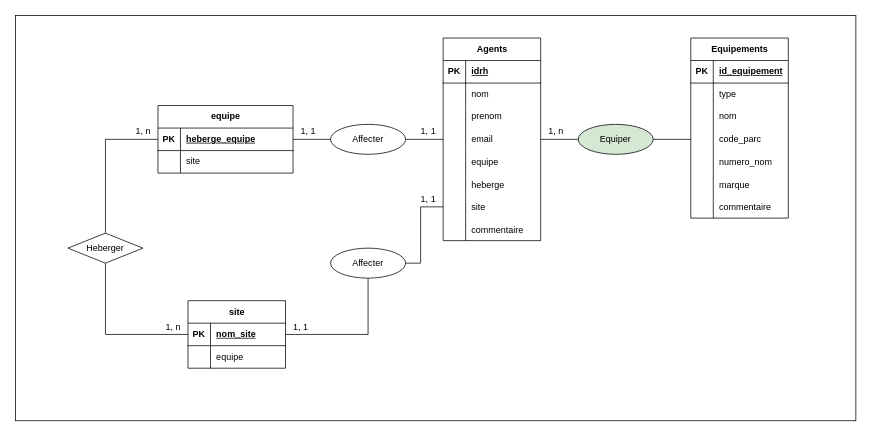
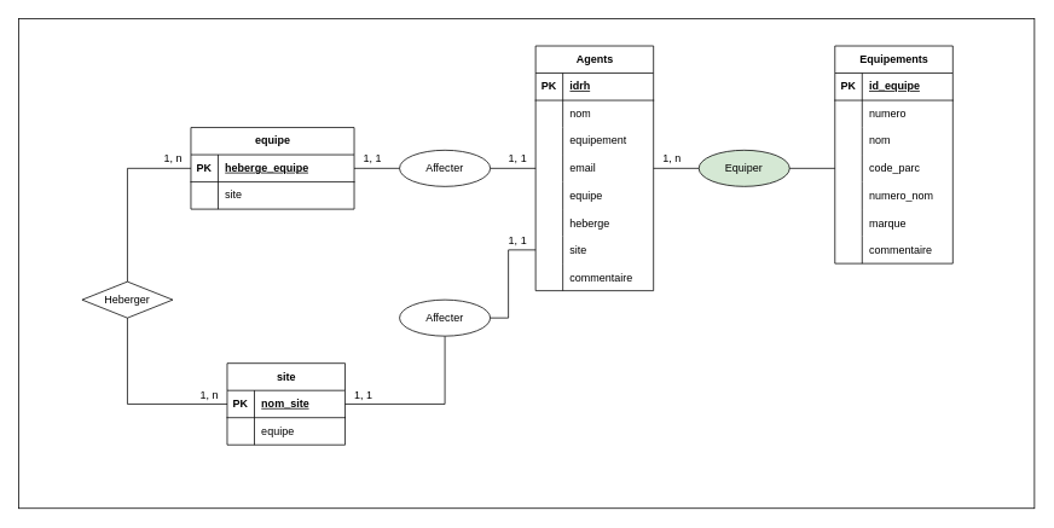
  <mxCell id="0" />
  <mxCell id="1" parent="0" />
  <mxCell id="2" value="" style="rounded=0;whiteSpace=wrap;html=1;" vertex="1" parent="1"><mxGeometry x="20" width="1120" height="540" as="geometry" y="20" /></mxCell>
  <mxCell id="3" value="Agents" style="shape=table;startSize=30;container=1;collapsible=1;childLayout=tableLayout;fixedRows=1;rowLines=0;fontStyle=1;align=center;resizeLast=1;html=1;" vertex="1" parent="1"><mxGeometry x="590" y="50" width="130" height="270" as="geometry"><mxRectangle x="150" y="70" width="70" height="30" as="alternateBounds" /></mxGeometry></mxCell>
  <mxCell id="4" value="" style="shape=tableRow;horizontal=0;startSize=0;swimlaneHead=0;swimlaneBody=0;fillColor=none;collapsible=0;dropTarget=0;points=[[0,0.5],[1,0.5]];portConstraint=eastwest;top=0;left=0;right=0;bottom=1;" vertex="1" parent="3"><mxGeometry y="30" width="130" height="30" as="geometry" /></mxCell>
  <mxCell id="5" value="PK" style="shape=partialRectangle;connectable=0;fillColor=none;top=0;left=0;bottom=0;right=0;fontStyle=1;overflow=hidden;whiteSpace=wrap;html=1;" vertex="1" parent="4"><mxGeometry width="30" height="30" as="geometry"><mxRectangle width="30" height="30" as="alternateBounds" /></mxGeometry></mxCell>
  <mxCell id="6" value="idrh" style="shape=partialRectangle;connectable=0;fillColor=none;top=0;left=0;bottom=0;right=0;align=left;spacingLeft=6;fontStyle=5;overflow=hidden;whiteSpace=wrap;html=1;" vertex="1" parent="4"><mxGeometry x="30" width="100" height="30" as="geometry"><mxRectangle width="100" height="30" as="alternateBounds" /></mxGeometry></mxCell>
  <mxCell id="7" value="" style="shape=tableRow;horizontal=0;startSize=0;swimlaneHead=0;swimlaneBody=0;fillColor=none;collapsible=0;dropTarget=0;points=[[0,0.5],[1,0.5]];portConstraint=eastwest;top=0;left=0;right=0;bottom=0;" vertex="1" parent="3"><mxGeometry y="60" width="130" height="30" as="geometry" /></mxCell>
  <mxCell id="8" value="" style="shape=partialRectangle;connectable=0;fillColor=none;top=0;left=0;bottom=0;right=0;editable=1;overflow=hidden;whiteSpace=wrap;html=1;" vertex="1" parent="7"><mxGeometry width="30" height="30" as="geometry"><mxRectangle width="30" height="30" as="alternateBounds" /></mxGeometry></mxCell>
  <mxCell id="9" value="nom" style="shape=partialRectangle;connectable=0;fillColor=none;top=0;left=0;bottom=0;right=0;align=left;spacingLeft=6;overflow=hidden;whiteSpace=wrap;html=1;" vertex="1" parent="7"><mxGeometry x="30" width="100" height="30" as="geometry"><mxRectangle width="100" height="30" as="alternateBounds" /></mxGeometry></mxCell>
  <mxCell id="10" value="" style="shape=tableRow;horizontal=0;startSize=0;swimlaneHead=0;swimlaneBody=0;fillColor=none;collapsible=0;dropTarget=0;points=[[0,0.5],[1,0.5]];portConstraint=eastwest;top=0;left=0;right=0;bottom=0;" vertex="1" parent="3"><mxGeometry y="90" width="130" height="30" as="geometry" /></mxCell>
  <mxCell id="11" value="" style="shape=partialRectangle;connectable=0;fillColor=none;top=0;left=0;bottom=0;right=0;editable=1;overflow=hidden;whiteSpace=wrap;html=1;" vertex="1" parent="10"><mxGeometry width="30" height="30" as="geometry"><mxRectangle width="30" height="30" as="alternateBounds" /></mxGeometry></mxCell>
- <mxCell id="12" value="prenom" style="shape=partialRectangle;connectable=0;fillColor=none;top=0;left=0;bottom=0;right=0;align=left;spacingLeft=6;overflow=hidden;whiteSpace=wrap;html=1;" vertex="1" parent="10"><mxGeometry x="30" width="100" height="30" as="geometry"><mxRectangle width="100" height="30" as="alternateBounds" /></mxGeometry></mxCell>
+ <mxCell id="12" value="equipement" style="shape=partialRectangle;connectable=0;fillColor=none;top=0;left=0;bottom=0;right=0;align=left;spacingLeft=6;overflow=hidden;whiteSpace=wrap;html=1;" vertex="1" parent="10"><mxGeometry x="30" width="100" height="30" as="geometry"><mxRectangle width="100" height="30" as="alternateBounds" /></mxGeometry></mxCell>
  <mxCell id="13" value="" style="shape=tableRow;horizontal=0;startSize=0;swimlaneHead=0;swimlaneBody=0;fillColor=none;collapsible=0;dropTarget=0;points=[[0,0.5],[1,0.5]];portConstraint=eastwest;top=0;left=0;right=0;bottom=0;" vertex="1" parent="3"><mxGeometry y="120" width="130" height="30" as="geometry" /></mxCell>
  <mxCell id="14" value="" style="shape=partialRectangle;connectable=0;fillColor=none;top=0;left=0;bottom=0;right=0;editable=1;overflow=hidden;whiteSpace=wrap;html=1;" vertex="1" parent="13"><mxGeometry width="30" height="30" as="geometry"><mxRectangle width="30" height="30" as="alternateBounds" /></mxGeometry></mxCell>
  <mxCell id="15" value="email" style="shape=partialRectangle;connectable=0;fillColor=none;top=0;left=0;bottom=0;right=0;align=left;spacingLeft=6;overflow=hidden;whiteSpace=wrap;html=1;" vertex="1" parent="13"><mxGeometry x="30" width="100" height="30" as="geometry"><mxRectangle width="100" height="30" as="alternateBounds" /></mxGeometry></mxCell>
  <mxCell id="16" value="" style="shape=tableRow;horizontal=0;startSize=0;swimlaneHead=0;swimlaneBody=0;fillColor=none;collapsible=0;dropTarget=0;points=[[0,0.5],[1,0.5]];portConstraint=eastwest;top=0;left=0;right=0;bottom=0;" vertex="1" parent="3"><mxGeometry y="150" width="130" height="30" as="geometry" /></mxCell>
  <mxCell id="17" value="" style="shape=partialRectangle;connectable=0;fillColor=none;top=0;left=0;bottom=0;right=0;editable=1;overflow=hidden;" vertex="1" parent="16"><mxGeometry width="30" height="30" as="geometry"><mxRectangle width="30" height="30" as="alternateBounds" /></mxGeometry></mxCell>
  <mxCell id="18" value="equipe" style="shape=partialRectangle;connectable=0;fillColor=none;top=0;left=0;bottom=0;right=0;align=left;spacingLeft=6;overflow=hidden;" vertex="1" parent="16"><mxGeometry x="30" width="100" height="30" as="geometry"><mxRectangle width="100" height="30" as="alternateBounds" /></mxGeometry></mxCell>
  <mxCell id="19" value="" style="shape=tableRow;horizontal=0;startSize=0;swimlaneHead=0;swimlaneBody=0;fillColor=none;collapsible=0;dropTarget=0;points=[[0,0.5],[1,0.5]];portConstraint=eastwest;top=0;left=0;right=0;bottom=0;" vertex="1" parent="3"><mxGeometry y="180" width="130" height="30" as="geometry" /></mxCell>
  <mxCell id="20" value="" style="shape=partialRectangle;connectable=0;fillColor=none;top=0;left=0;bottom=0;right=0;editable=1;overflow=hidden;" vertex="1" parent="19"><mxGeometry width="30" height="30" as="geometry"><mxRectangle width="30" height="30" as="alternateBounds" /></mxGeometry></mxCell>
  <mxCell id="21" value="heberge" style="shape=partialRectangle;connectable=0;fillColor=none;top=0;left=0;bottom=0;right=0;align=left;spacingLeft=6;overflow=hidden;" vertex="1" parent="19"><mxGeometry x="30" width="100" height="30" as="geometry"><mxRectangle width="100" height="30" as="alternateBounds" /></mxGeometry></mxCell>
  <mxCell id="22" value="" style="shape=tableRow;horizontal=0;startSize=0;swimlaneHead=0;swimlaneBody=0;fillColor=none;collapsible=0;dropTarget=0;points=[[0,0.5],[1,0.5]];portConstraint=eastwest;top=0;left=0;right=0;bottom=0;" vertex="1" parent="3"><mxGeometry y="210" width="130" height="30" as="geometry" /></mxCell>
  <mxCell id="23" value="" style="shape=partialRectangle;connectable=0;fillColor=none;top=0;left=0;bottom=0;right=0;editable=1;overflow=hidden;" vertex="1" parent="22"><mxGeometry width="30" height="30" as="geometry"><mxRectangle width="30" height="30" as="alternateBounds" /></mxGeometry></mxCell>
  <mxCell id="24" value="site" style="shape=partialRectangle;connectable=0;fillColor=none;top=0;left=0;bottom=0;right=0;align=left;spacingLeft=6;overflow=hidden;" vertex="1" parent="22"><mxGeometry x="30" width="100" height="30" as="geometry"><mxRectangle width="100" height="30" as="alternateBounds" /></mxGeometry></mxCell>
  <mxCell id="25" value="" style="shape=tableRow;horizontal=0;startSize=0;swimlaneHead=0;swimlaneBody=0;fillColor=none;collapsible=0;dropTarget=0;points=[[0,0.5],[1,0.5]];portConstraint=eastwest;top=0;left=0;right=0;bottom=0;" vertex="1" parent="3"><mxGeometry y="240" width="130" height="30" as="geometry" /></mxCell>
  <mxCell id="26" value="" style="shape=partialRectangle;connectable=0;fillColor=none;top=0;left=0;bottom=0;right=0;editable=1;overflow=hidden;" vertex="1" parent="25"><mxGeometry width="30" height="30" as="geometry"><mxRectangle width="30" height="30" as="alternateBounds" /></mxGeometry></mxCell>
  <mxCell id="27" value="commentaire" style="shape=partialRectangle;connectable=0;fillColor=none;top=0;left=0;bottom=0;right=0;align=left;spacingLeft=6;overflow=hidden;" vertex="1" parent="25"><mxGeometry x="30" width="100" height="30" as="geometry"><mxRectangle width="100" height="30" as="alternateBounds" /></mxGeometry></mxCell>
  <mxCell id="28" value="Equipements" style="shape=table;startSize=30;container=1;collapsible=1;childLayout=tableLayout;fixedRows=1;rowLines=0;fontStyle=1;align=center;resizeLast=1;html=1;" vertex="1" parent="1"><mxGeometry x="920" y="50" width="130" height="240" as="geometry" /></mxCell>
  <mxCell id="29" value="" style="shape=tableRow;horizontal=0;startSize=0;swimlaneHead=0;swimlaneBody=0;fillColor=none;collapsible=0;dropTarget=0;points=[[0,0.5],[1,0.5]];portConstraint=eastwest;top=0;left=0;right=0;bottom=1;" vertex="1" parent="28"><mxGeometry y="30" width="130" height="30" as="geometry" /></mxCell>
  <mxCell id="30" value="PK" style="shape=partialRectangle;connectable=0;fillColor=none;top=0;left=0;bottom=0;right=0;fontStyle=1;overflow=hidden;whiteSpace=wrap;html=1;" vertex="1" parent="29"><mxGeometry width="30" height="30" as="geometry"><mxRectangle width="30" height="30" as="alternateBounds" /></mxGeometry></mxCell>
- <mxCell id="31" value="id_equipement" style="shape=partialRectangle;connectable=0;fillColor=none;top=0;left=0;bottom=0;right=0;align=left;spacingLeft=6;fontStyle=5;overflow=hidden;whiteSpace=wrap;html=1;" vertex="1" parent="29"><mxGeometry x="30" width="100" height="30" as="geometry"><mxRectangle width="100" height="30" as="alternateBounds" /></mxGeometry></mxCell>
+ <mxCell id="31" value="id_equipe" style="shape=partialRectangle;connectable=0;fillColor=none;top=0;left=0;bottom=0;right=0;align=left;spacingLeft=6;fontStyle=5;overflow=hidden;whiteSpace=wrap;html=1;" vertex="1" parent="29"><mxGeometry x="30" width="100" height="30" as="geometry"><mxRectangle width="100" height="30" as="alternateBounds" /></mxGeometry></mxCell>
  <mxCell id="32" value="" style="shape=tableRow;horizontal=0;startSize=0;swimlaneHead=0;swimlaneBody=0;fillColor=none;collapsible=0;dropTarget=0;points=[[0,0.5],[1,0.5]];portConstraint=eastwest;top=0;left=0;right=0;bottom=0;" vertex="1" parent="28"><mxGeometry y="60" width="130" height="30" as="geometry" /></mxCell>
  <mxCell id="33" value="" style="shape=partialRectangle;connectable=0;fillColor=none;top=0;left=0;bottom=0;right=0;editable=1;overflow=hidden;whiteSpace=wrap;html=1;" vertex="1" parent="32"><mxGeometry width="30" height="30" as="geometry"><mxRectangle width="30" height="30" as="alternateBounds" /></mxGeometry></mxCell>
- <mxCell id="34" value="type" style="shape=partialRectangle;connectable=0;fillColor=none;top=0;left=0;bottom=0;right=0;align=left;spacingLeft=6;overflow=hidden;whiteSpace=wrap;html=1;" vertex="1" parent="32"><mxGeometry x="30" width="100" height="30" as="geometry"><mxRectangle width="100" height="30" as="alternateBounds" /></mxGeometry></mxCell>
+ <mxCell id="34" value="numero" style="shape=partialRectangle;connectable=0;fillColor=none;top=0;left=0;bottom=0;right=0;align=left;spacingLeft=6;overflow=hidden;whiteSpace=wrap;html=1;" vertex="1" parent="32"><mxGeometry x="30" width="100" height="30" as="geometry"><mxRectangle width="100" height="30" as="alternateBounds" /></mxGeometry></mxCell>
  <mxCell id="35" value="" style="shape=tableRow;horizontal=0;startSize=0;swimlaneHead=0;swimlaneBody=0;fillColor=none;collapsible=0;dropTarget=0;points=[[0,0.5],[1,0.5]];portConstraint=eastwest;top=0;left=0;right=0;bottom=0;" vertex="1" parent="28"><mxGeometry y="90" width="130" height="30" as="geometry" /></mxCell>
  <mxCell id="36" value="" style="shape=partialRectangle;connectable=0;fillColor=none;top=0;left=0;bottom=0;right=0;editable=1;overflow=hidden;whiteSpace=wrap;html=1;" vertex="1" parent="35"><mxGeometry width="30" height="30" as="geometry"><mxRectangle width="30" height="30" as="alternateBounds" /></mxGeometry></mxCell>
  <mxCell id="37" value="nom" style="shape=partialRectangle;connectable=0;fillColor=none;top=0;left=0;bottom=0;right=0;align=left;spacingLeft=6;overflow=hidden;whiteSpace=wrap;html=1;" vertex="1" parent="35"><mxGeometry x="30" width="100" height="30" as="geometry"><mxRectangle width="100" height="30" as="alternateBounds" /></mxGeometry></mxCell>
  <mxCell id="38" value="" style="shape=tableRow;horizontal=0;startSize=0;swimlaneHead=0;swimlaneBody=0;fillColor=none;collapsible=0;dropTarget=0;points=[[0,0.5],[1,0.5]];portConstraint=eastwest;top=0;left=0;right=0;bottom=0;" vertex="1" parent="28"><mxGeometry y="120" width="130" height="30" as="geometry" /></mxCell>
  <mxCell id="39" value="" style="shape=partialRectangle;connectable=0;fillColor=none;top=0;left=0;bottom=0;right=0;editable=1;overflow=hidden;whiteSpace=wrap;html=1;" vertex="1" parent="38"><mxGeometry width="30" height="30" as="geometry"><mxRectangle width="30" height="30" as="alternateBounds" /></mxGeometry></mxCell>
  <mxCell id="40" value="code_parc" style="shape=partialRectangle;connectable=0;fillColor=none;top=0;left=0;bottom=0;right=0;align=left;spacingLeft=6;overflow=hidden;whiteSpace=wrap;html=1;" vertex="1" parent="38"><mxGeometry x="30" width="100" height="30" as="geometry"><mxRectangle width="100" height="30" as="alternateBounds" /></mxGeometry></mxCell>
  <mxCell id="41" value="" style="shape=tableRow;horizontal=0;startSize=0;swimlaneHead=0;swimlaneBody=0;fillColor=none;collapsible=0;dropTarget=0;points=[[0,0.5],[1,0.5]];portConstraint=eastwest;top=0;left=0;right=0;bottom=0;" vertex="1" parent="28"><mxGeometry y="150" width="130" height="30" as="geometry" /></mxCell>
  <mxCell id="42" value="" style="shape=partialRectangle;connectable=0;fillColor=none;top=0;left=0;bottom=0;right=0;editable=1;overflow=hidden;" vertex="1" parent="41"><mxGeometry width="30" height="30" as="geometry"><mxRectangle width="30" height="30" as="alternateBounds" /></mxGeometry></mxCell>
  <mxCell id="43" value="numero_nom" style="shape=partialRectangle;connectable=0;fillColor=none;top=0;left=0;bottom=0;right=0;align=left;spacingLeft=6;overflow=hidden;" vertex="1" parent="41"><mxGeometry x="30" width="100" height="30" as="geometry"><mxRectangle width="100" height="30" as="alternateBounds" /></mxGeometry></mxCell>
  <mxCell id="44" value="" style="shape=tableRow;horizontal=0;startSize=0;swimlaneHead=0;swimlaneBody=0;fillColor=none;collapsible=0;dropTarget=0;points=[[0,0.5],[1,0.5]];portConstraint=eastwest;top=0;left=0;right=0;bottom=0;" vertex="1" parent="28"><mxGeometry y="180" width="130" height="30" as="geometry" /></mxCell>
  <mxCell id="45" value="" style="shape=partialRectangle;connectable=0;fillColor=none;top=0;left=0;bottom=0;right=0;editable=1;overflow=hidden;" vertex="1" parent="44"><mxGeometry width="30" height="30" as="geometry"><mxRectangle width="30" height="30" as="alternateBounds" /></mxGeometry></mxCell>
  <mxCell id="46" value="marque" style="shape=partialRectangle;connectable=0;fillColor=none;top=0;left=0;bottom=0;right=0;align=left;spacingLeft=6;overflow=hidden;" vertex="1" parent="44"><mxGeometry x="30" width="100" height="30" as="geometry"><mxRectangle width="100" height="30" as="alternateBounds" /></mxGeometry></mxCell>
  <mxCell id="47" value="" style="shape=tableRow;horizontal=0;startSize=0;swimlaneHead=0;swimlaneBody=0;fillColor=none;collapsible=0;dropTarget=0;points=[[0,0.5],[1,0.5]];portConstraint=eastwest;top=0;left=0;right=0;bottom=0;" vertex="1" parent="28"><mxGeometry y="210" width="130" height="30" as="geometry" /></mxCell>
  <mxCell id="48" value="" style="shape=partialRectangle;connectable=0;fillColor=none;top=0;left=0;bottom=0;right=0;editable=1;overflow=hidden;" vertex="1" parent="47"><mxGeometry width="30" height="30" as="geometry"><mxRectangle width="30" height="30" as="alternateBounds" /></mxGeometry></mxCell>
  <mxCell id="49" value="commentaire" style="shape=partialRectangle;connectable=0;fillColor=none;top=0;left=0;bottom=0;right=0;align=left;spacingLeft=6;overflow=hidden;" vertex="1" parent="47"><mxGeometry x="30" width="100" height="30" as="geometry"><mxRectangle width="100" height="30" as="alternateBounds" /></mxGeometry></mxCell>
  <mxCell id="50" value="site" style="shape=table;startSize=30;container=1;collapsible=1;childLayout=tableLayout;fixedRows=1;rowLines=0;fontStyle=1;align=center;resizeLast=1;html=1;" vertex="1" parent="1"><mxGeometry y="400" width="130" height="90" as="geometry" x="250" /></mxCell>
  <mxCell id="51" value="" style="shape=tableRow;horizontal=0;startSize=0;swimlaneHead=0;swimlaneBody=0;fillColor=none;collapsible=0;dropTarget=0;points=[[0,0.5],[1,0.5]];portConstraint=eastwest;top=0;left=0;right=0;bottom=1;" vertex="1" parent="50"><mxGeometry y="30" width="130" height="30" as="geometry" /></mxCell>
  <mxCell id="52" value="PK" style="shape=partialRectangle;connectable=0;fillColor=none;top=0;left=0;bottom=0;right=0;fontStyle=1;overflow=hidden;whiteSpace=wrap;html=1;" vertex="1" parent="51"><mxGeometry width="30" height="30" as="geometry"><mxRectangle width="30" height="30" as="alternateBounds" /></mxGeometry></mxCell>
  <mxCell id="53" value="nom_site" style="shape=partialRectangle;connectable=0;fillColor=none;top=0;left=0;bottom=0;right=0;align=left;spacingLeft=6;fontStyle=5;overflow=hidden;whiteSpace=wrap;html=1;" vertex="1" parent="51"><mxGeometry x="30" width="100" height="30" as="geometry"><mxRectangle width="100" height="30" as="alternateBounds" /></mxGeometry></mxCell>
  <mxCell id="54" value="" style="shape=tableRow;horizontal=0;startSize=0;swimlaneHead=0;swimlaneBody=0;fillColor=none;collapsible=0;dropTarget=0;points=[[0,0.5],[1,0.5]];portConstraint=eastwest;top=0;left=0;right=0;bottom=0;" vertex="1" parent="50"><mxGeometry y="60" width="130" height="30" as="geometry" /></mxCell>
  <mxCell id="55" value="" style="shape=partialRectangle;connectable=0;fillColor=none;top=0;left=0;bottom=0;right=0;editable=1;overflow=hidden;whiteSpace=wrap;html=1;" vertex="1" parent="54"><mxGeometry width="30" height="30" as="geometry"><mxRectangle width="30" height="30" as="alternateBounds" /></mxGeometry></mxCell>
  <mxCell id="56" value="equipe" style="shape=partialRectangle;connectable=0;fillColor=none;top=0;left=0;bottom=0;right=0;align=left;spacingLeft=6;overflow=hidden;whiteSpace=wrap;html=1;" vertex="1" parent="54"><mxGeometry x="30" width="100" height="30" as="geometry"><mxRectangle width="100" height="30" as="alternateBounds" /></mxGeometry></mxCell>
  <mxCell id="57" value="equipe" style="shape=table;startSize=30;container=1;collapsible=1;childLayout=tableLayout;fixedRows=1;rowLines=0;fontStyle=1;align=center;resizeLast=1;html=1;" vertex="1" parent="1"><mxGeometry x="210" y="140" width="180" height="90" as="geometry" /></mxCell>
  <mxCell id="58" value="" style="shape=tableRow;horizontal=0;startSize=0;swimlaneHead=0;swimlaneBody=0;fillColor=none;collapsible=0;dropTarget=0;points=[[0,0.5],[1,0.5]];portConstraint=eastwest;top=0;left=0;right=0;bottom=1;" vertex="1" parent="57"><mxGeometry y="30" width="180" height="30" as="geometry" /></mxCell>
  <mxCell id="59" value="PK" style="shape=partialRectangle;connectable=0;fillColor=none;top=0;left=0;bottom=0;right=0;fontStyle=1;overflow=hidden;whiteSpace=wrap;html=1;" vertex="1" parent="58"><mxGeometry width="30" height="30" as="geometry"><mxRectangle width="30" height="30" as="alternateBounds" /></mxGeometry></mxCell>
  <mxCell id="60" value="heberge_equipe" style="shape=partialRectangle;connectable=0;fillColor=none;top=0;left=0;bottom=0;right=0;align=left;spacingLeft=6;fontStyle=5;overflow=hidden;whiteSpace=wrap;html=1;" vertex="1" parent="58"><mxGeometry x="30" width="150" height="30" as="geometry"><mxRectangle width="150" height="30" as="alternateBounds" /></mxGeometry></mxCell>
  <mxCell id="61" value="" style="shape=tableRow;horizontal=0;startSize=0;swimlaneHead=0;swimlaneBody=0;fillColor=none;collapsible=0;dropTarget=0;points=[[0,0.5],[1,0.5]];portConstraint=eastwest;top=0;left=0;right=0;bottom=0;" vertex="1" parent="57"><mxGeometry y="60" width="180" height="30" as="geometry" /></mxCell>
  <mxCell id="62" value="" style="shape=partialRectangle;connectable=0;fillColor=none;top=0;left=0;bottom=0;right=0;editable=1;overflow=hidden;whiteSpace=wrap;html=1;" vertex="1" parent="61"><mxGeometry width="30" height="30" as="geometry"><mxRectangle width="30" height="30" as="alternateBounds" /></mxGeometry></mxCell>
  <mxCell id="63" value="site" style="shape=partialRectangle;connectable=0;fillColor=none;top=0;left=0;bottom=0;right=0;align=left;spacingLeft=6;overflow=hidden;whiteSpace=wrap;html=1;" vertex="1" parent="61"><mxGeometry x="30" width="150" height="30" as="geometry"><mxRectangle width="150" height="30" as="alternateBounds" /></mxGeometry></mxCell>
  <mxCell id="64" value="Equiper" style="ellipse;whiteSpace=wrap;html=1;align=center;fillColor=#d5e8d4;" vertex="1" parent="1"><mxGeometry x="770" y="165" width="100" height="40" as="geometry" /></mxCell>
  <mxCell id="65" value="Affecter" style="ellipse;whiteSpace=wrap;html=1;align=center;" vertex="1" parent="1"><mxGeometry x="440" y="165" width="100" height="40" as="geometry" /></mxCell>
  <mxCell id="66" value="" style="endArrow=none;html=1;rounded=0;exitX=1;exitY=0.5;exitDx=0;exitDy=0;entryX=0;entryY=0.5;entryDx=0;entryDy=0;" edge="1" parent="1" source="13" target="64"><mxGeometry relative="1" as="geometry"><mxPoint x="750" y="240" as="sourcePoint" /><mxPoint x="910" y="240" as="targetPoint" /></mxGeometry></mxCell>
  <mxCell id="67" value="" style="endArrow=none;html=1;rounded=0;entryX=0;entryY=0.5;entryDx=0;entryDy=0;exitX=1;exitY=0.5;exitDx=0;exitDy=0;" edge="1" parent="1" source="64" target="38"><mxGeometry relative="1" as="geometry"><mxPoint x="890" y="160" as="sourcePoint" /><mxPoint x="900" y="184.76" as="targetPoint" /></mxGeometry></mxCell>
  <mxCell id="68" value="" style="endArrow=none;html=1;rounded=0;exitX=1;exitY=0.5;exitDx=0;exitDy=0;entryX=0;entryY=0.5;entryDx=0;entryDy=0;" edge="1" parent="1" source="65" target="13"><mxGeometry relative="1" as="geometry"><mxPoint x="540" y="179.71" as="sourcePoint" /><mxPoint x="580" y="179.71" as="targetPoint" /></mxGeometry></mxCell>
  <mxCell id="69" value="" style="endArrow=none;html=1;rounded=0;exitX=1;exitY=0.5;exitDx=0;exitDy=0;entryX=0;entryY=0.5;entryDx=0;entryDy=0;" edge="1" parent="1" source="58" target="65"><mxGeometry relative="1" as="geometry"><mxPoint x="400" y="210" as="sourcePoint" /><mxPoint x="450" y="210" as="targetPoint" /></mxGeometry></mxCell>
  <mxCell id="70" value="" style="endArrow=none;html=1;rounded=0;exitX=1;exitY=0.5;exitDx=0;exitDy=0;entryX=0.5;entryY=1;entryDx=0;entryDy=0;" edge="1" parent="1" source="51" target="75"><mxGeometry relative="1" as="geometry"><mxPoint x="390" y="300" as="sourcePoint" /><mxPoint x="490" y="300" as="targetPoint" /><Array as="points"><mxPoint x="490" y="445" /></Array></mxGeometry></mxCell>
  <mxCell id="71" value="1, 1" style="text;html=1;align=center;verticalAlign=middle;resizable=0;points=[];autosize=1;strokeColor=none;fillColor=none;" vertex="1" parent="1"><mxGeometry x="380" y="420" width="40" height="30" as="geometry" /></mxCell>
  <mxCell id="72" value="1, 1" style="text;html=1;align=center;verticalAlign=middle;resizable=0;points=[];autosize=1;strokeColor=none;fillColor=none;" vertex="1" parent="1"><mxGeometry x="390" y="160" width="40" height="30" as="geometry" /></mxCell>
  <mxCell id="73" value="1, 1" style="text;html=1;align=center;verticalAlign=middle;resizable=0;points=[];autosize=1;strokeColor=none;fillColor=none;" vertex="1" parent="1"><mxGeometry x="550" y="160" width="40" height="30" as="geometry" /></mxCell>
  <mxCell id="74" value="1, n" style="text;html=1;align=center;verticalAlign=middle;resizable=0;points=[];autosize=1;strokeColor=none;fillColor=none;" vertex="1" parent="1"><mxGeometry x="720" y="160" width="40" height="30" as="geometry" /></mxCell>
  <mxCell id="75" value="Affecter" style="ellipse;whiteSpace=wrap;html=1;align=center;" vertex="1" parent="1"><mxGeometry x="440" y="330" width="100" height="40" as="geometry" /></mxCell>
  <mxCell id="76" value="" style="endArrow=none;html=1;rounded=0;entryX=0;entryY=0.5;entryDx=0;entryDy=0;exitX=1;exitY=0.5;exitDx=0;exitDy=0;" edge="1" parent="1" source="75" target="22"><mxGeometry relative="1" as="geometry"><mxPoint x="550" y="260" as="sourcePoint" /><mxPoint x="570" y="250" as="targetPoint" /><Array as="points"><mxPoint x="560" y="350" /><mxPoint x="560" y="275" /></Array></mxGeometry></mxCell>
  <mxCell id="77" value="Heberger" style="rhombus;whiteSpace=wrap;html=1;align=center;" vertex="1" parent="1"><mxGeometry x="90" y="310" width="100" height="40" as="geometry" /></mxCell>
  <mxCell id="78" value="" style="endArrow=none;html=1;rounded=0;exitX=0;exitY=0.5;exitDx=0;exitDy=0;entryX=0.5;entryY=1;entryDx=0;entryDy=0;" edge="1" parent="1" source="51" target="77"><mxGeometry relative="1" as="geometry"><mxPoint x="40" y="430" as="sourcePoint" /><mxPoint x="160" y="420" as="targetPoint" /><Array as="points"><mxPoint x="140" y="445" /></Array></mxGeometry></mxCell>
  <mxCell id="79" value="" style="endArrow=none;html=1;rounded=0;exitX=0;exitY=0.5;exitDx=0;exitDy=0;entryX=0.5;entryY=0;entryDx=0;entryDy=0;" edge="1" parent="1" source="58" target="77"><mxGeometry relative="1" as="geometry"><mxPoint x="210" y="435" as="sourcePoint" /><mxPoint x="100" y="340" as="targetPoint" /><Array as="points"><mxPoint x="140" y="185" /></Array></mxGeometry></mxCell>
  <mxCell id="80" value="1, n" style="text;html=1;align=center;verticalAlign=middle;resizable=0;points=[];autosize=1;strokeColor=none;fillColor=none;" vertex="1" parent="1"><mxGeometry x="210" y="420" width="40" height="30" as="geometry" /></mxCell>
  <mxCell id="81" value="1, n" style="text;html=1;align=center;verticalAlign=middle;resizable=0;points=[];autosize=1;strokeColor=none;fillColor=none;" vertex="1" parent="1"><mxGeometry x="170" y="160" width="40" height="30" as="geometry" /></mxCell>
  <mxCell id="82" value="1, 1" style="text;html=1;align=center;verticalAlign=middle;resizable=0;points=[];autosize=1;strokeColor=none;fillColor=none;" vertex="1" parent="1"><mxGeometry x="550" y="250" width="40" height="30" as="geometry" /></mxCell>
